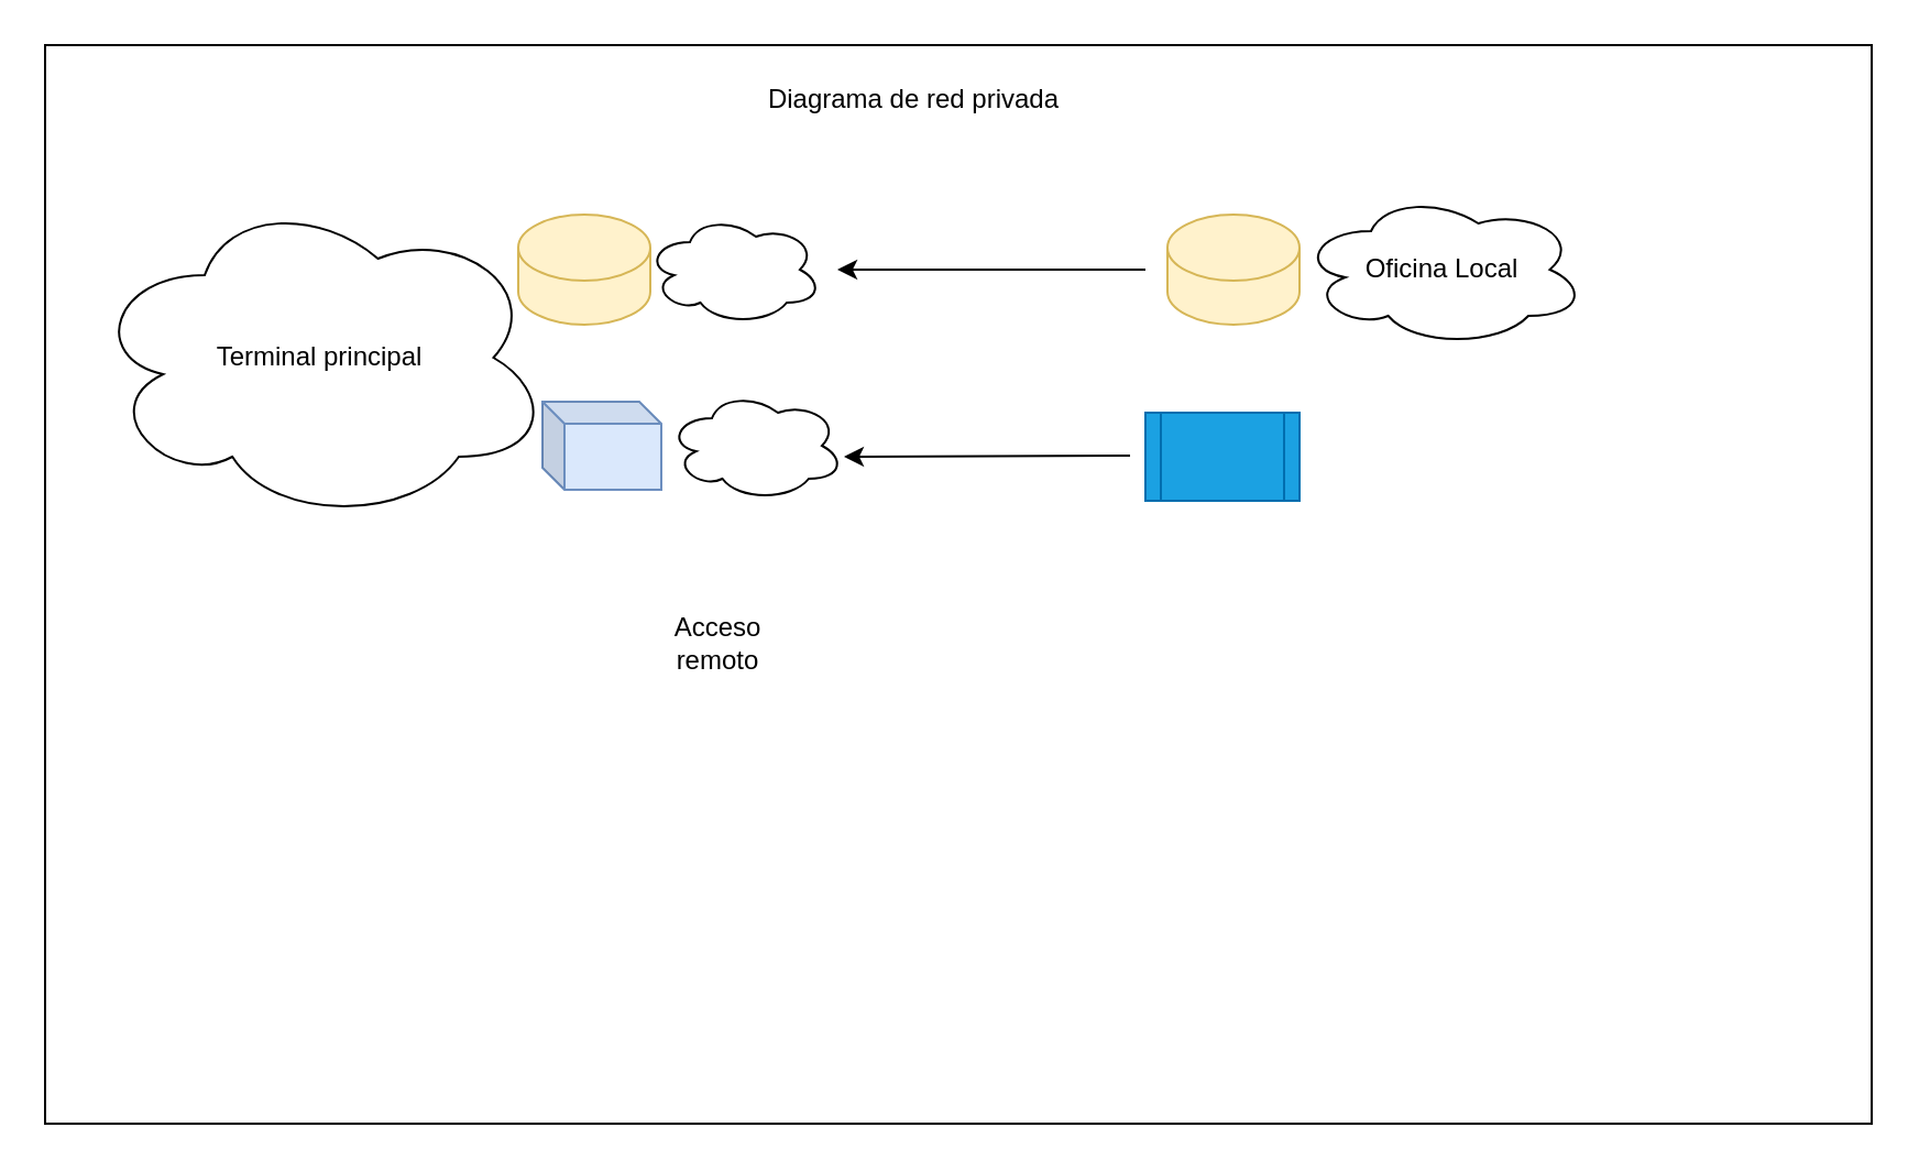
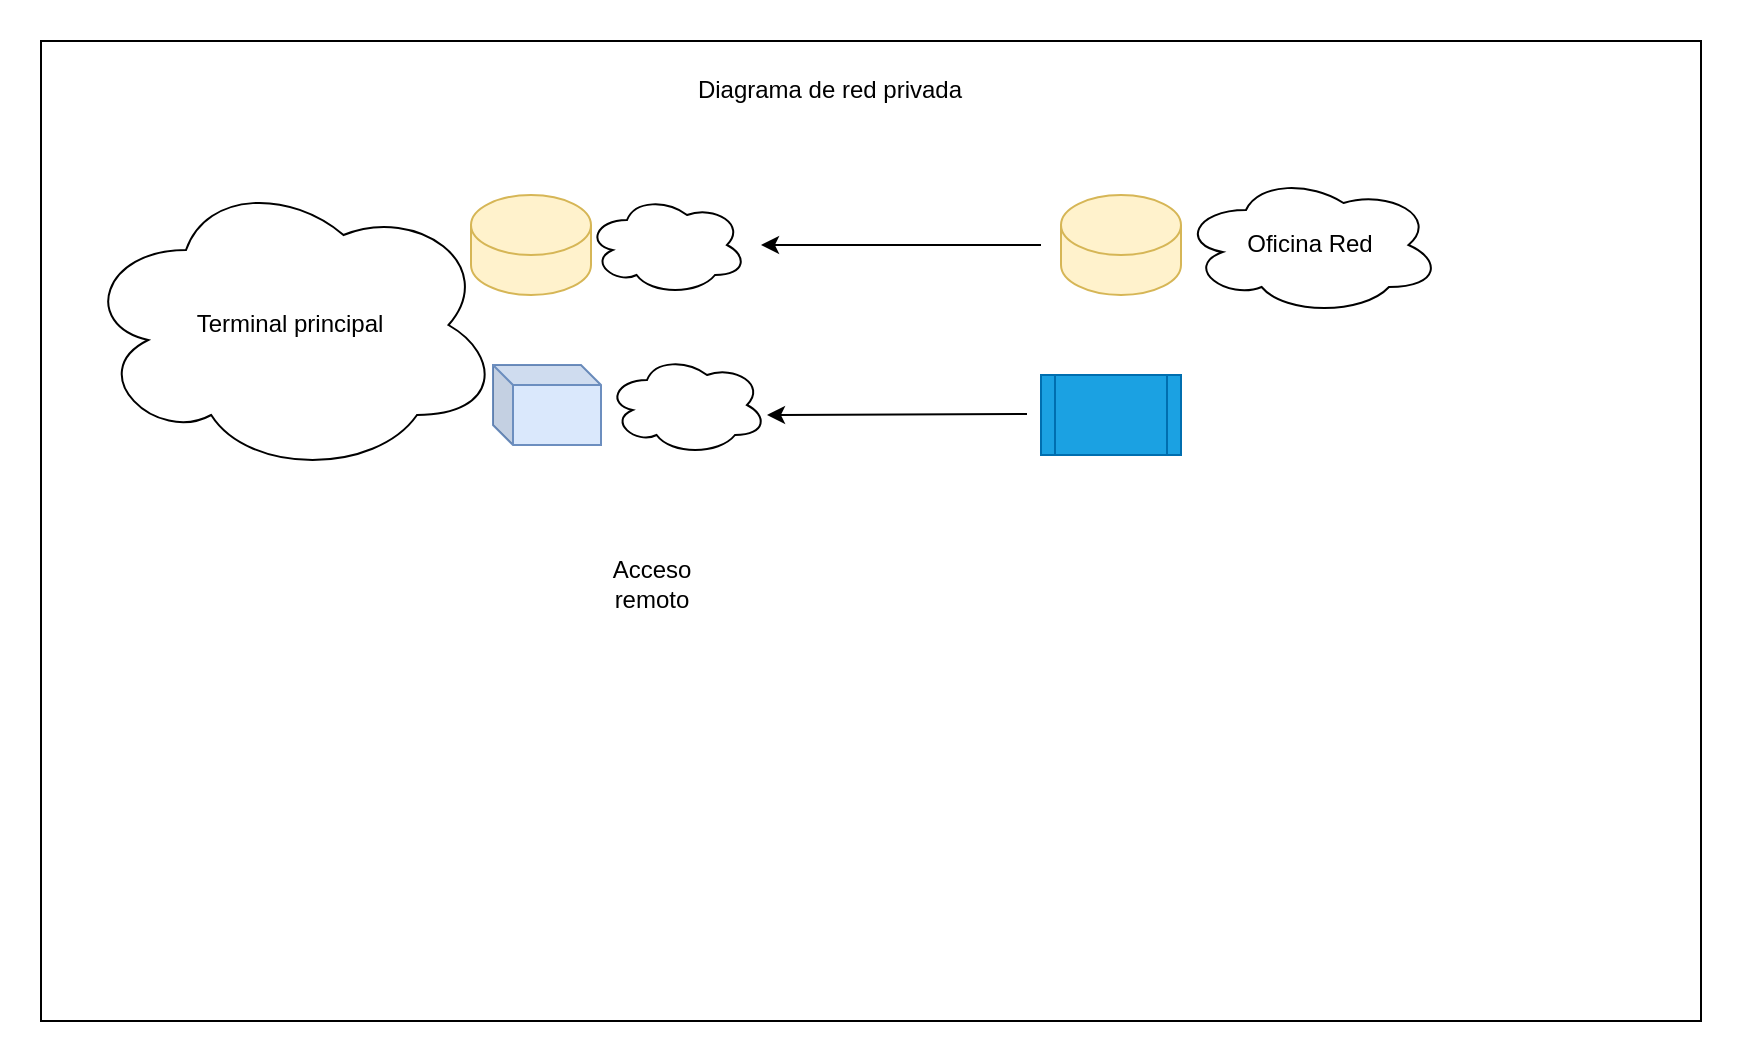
  <mxCell id="0" />
  <mxCell id="1" parent="0" />
  <mxCell id="2" value="Diagrama de Red privada" style="text;html=1;strokeColor=none;fillColor=none;align=center;verticalAlign=middle;whiteSpace=wrap;rounded=0;" vertex="1" parent="1"><mxGeometry x="290" y="47" width="220" height="30" as="geometry" /></mxCell>
  <mxCell id="3" value="" style="rounded=0;whiteSpace=wrap;html=1;" vertex="1" parent="1"><mxGeometry width="830" height="490" as="geometry" x="20" y="20" /></mxCell>
  <mxCell id="4" value="Diagrama de red privada" style="text;html=1;strokeColor=none;fillColor=none;align=center;verticalAlign=middle;whiteSpace=wrap;rounded=0;" vertex="1" parent="1"><mxGeometry x="320" y="30" width="190" height="30" as="geometry" /></mxCell>
  <mxCell id="5" value="Terminal principal" style="ellipse;shape=cloud;whiteSpace=wrap;html=1;" vertex="1" parent="1"><mxGeometry x="40" y="87" width="210" height="150" as="geometry" /></mxCell>
  <mxCell id="6" value="" style="shape=cylinder3;whiteSpace=wrap;html=1;boundedLbl=1;backgroundOutline=1;size=15;fillColor=#fff2cc;strokeColor=#d6b656;" vertex="1" parent="1"><mxGeometry x="235" y="97" width="60" height="50" as="geometry" /></mxCell>
  <mxCell id="7" value="" style="shape=cylinder3;whiteSpace=wrap;html=1;boundedLbl=1;backgroundOutline=1;size=15;fillColor=#fff2cc;strokeColor=#d6b656;" vertex="1" parent="1"><mxGeometry x="530" y="97" width="60" height="50" as="geometry" /></mxCell>
  <mxCell id="8" value="" style="shape=cube;whiteSpace=wrap;html=1;boundedLbl=1;backgroundOutline=1;darkOpacity=0.05;darkOpacity2=0.1;size=10;fillColor=#dae8fc;strokeColor=#6c8ebf;" vertex="1" parent="1"><mxGeometry x="246" y="182" width="54" height="40" as="geometry" /></mxCell>
  <mxCell id="9" value="" style="shape=process;whiteSpace=wrap;html=1;backgroundOutline=1;fillColor=#1ba1e2;fontColor=#ffffff;strokeColor=#006EAF;" vertex="1" parent="1"><mxGeometry x="520" y="187" width="70" height="40" as="geometry" /></mxCell>
  <mxCell id="10" value="" style="ellipse;shape=cloud;whiteSpace=wrap;html=1;" vertex="1" parent="1"><mxGeometry x="293" y="97" width="80" height="50" as="geometry" /></mxCell>
  <mxCell id="11" value="" style="ellipse;shape=cloud;whiteSpace=wrap;html=1;" vertex="1" parent="1"><mxGeometry x="303" y="177" width="80" height="50" as="geometry" /></mxCell>
- <mxCell id="12" value="Oficina Local" style="ellipse;shape=cloud;whiteSpace=wrap;html=1;" vertex="1" parent="1"><mxGeometry x="590" y="87" width="130" height="70" as="geometry" /></mxCell>
+ <mxCell id="12" value="Oficina Red" style="ellipse;shape=cloud;whiteSpace=wrap;html=1;" vertex="1" parent="1"><mxGeometry x="590" y="87" width="130" height="70" as="geometry" /></mxCell>
  <mxCell id="13" value="Acceso remoto" style="text;html=1;strokeColor=none;fillColor=none;align=center;verticalAlign=middle;whiteSpace=wrap;rounded=0;" vertex="1" parent="1"><mxGeometry x="296" y="277" width="60" height="30" as="geometry" /></mxCell>
  <mxCell id="14" value="" style="endArrow=classic;html=1;rounded=0;" edge="1" parent="1"><mxGeometry width="50" height="50" relative="1" as="geometry"><mxPoint x="520" y="122" as="sourcePoint" /><mxPoint x="380" y="122" as="targetPoint" /></mxGeometry></mxCell>
  <mxCell id="15" value="" style="endArrow=classic;html=1;rounded=0;" edge="1" parent="1"><mxGeometry width="50" height="50" relative="1" as="geometry"><mxPoint x="513" y="206.5" as="sourcePoint" /><mxPoint x="383" y="207" as="targetPoint" /></mxGeometry></mxCell>
